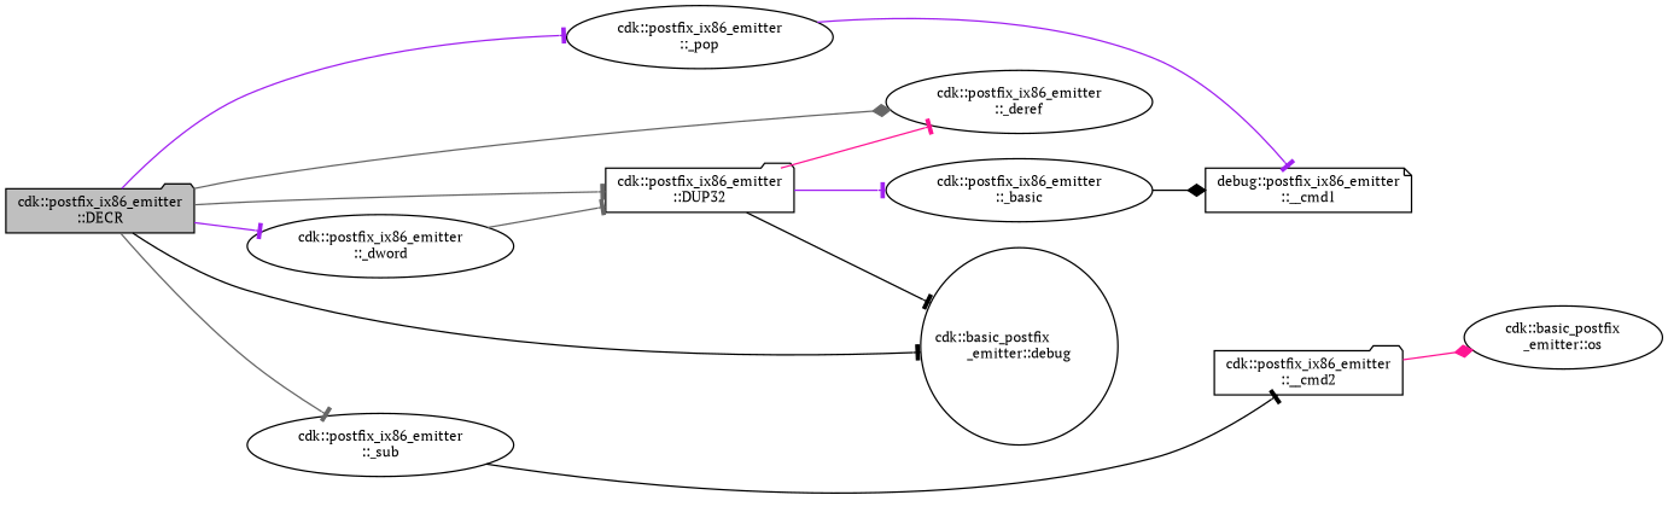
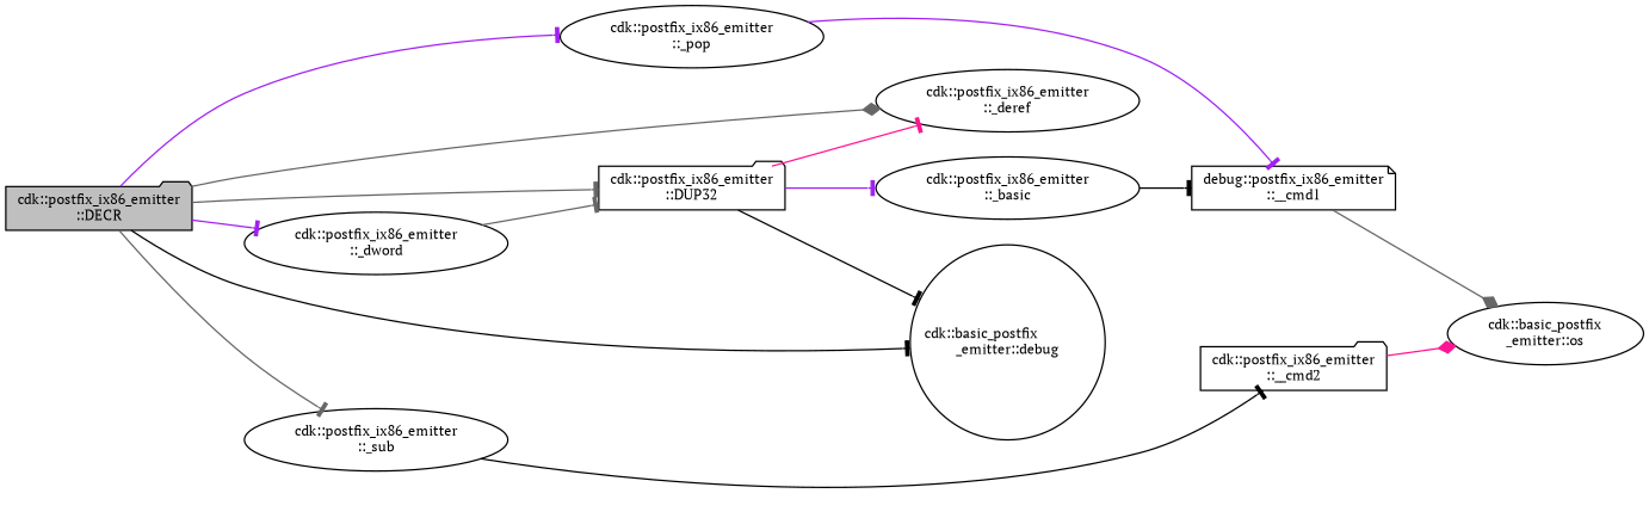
  digraph {
    fontname="PT Serif"
    rankdir=LR
    node [color=black fillcolor=white fontname="PT Serif" fontsize=10 shape=ellipse style=filled]
    edge [arrowhead=tee color=gray40 fontname="PT Serif" fontsize=10 labelfontname=Helvetica labelfontsize=10 style=solid]
    n1 [fillcolor=grey75 fontcolor=black height=0.2 label="cdk::postfix_ix86_emitter\l::DECR" shape=folder width=0.4]
    n2 [height=0.2 label="cdk::postfix_ix86_emitter\l::_deref" width=0.4]
    n3 [height=0.2 label="cdk::postfix_ix86_emitter\l::_dword" width=0.4]
    n4 [height=0.2 label="cdk::postfix_ix86_emitter\l::_pop" width=0.4]
    n5 [height=0.2 label="cdk::postfix_ix86_emitter\l::_sub" width=0.4]
    n6 [height=0.2 label="cdk::basic_postfix\l_emitter::debug" shape=circle width=0.4]
    n7 [height=0.2 label="cdk::postfix_ix86_emitter\l::DUP32" shape=folder width=0.4]
    n8 [height=0.2 label="debug::postfix_ix86_emitter\l::__cmd1" shape=note width=0.4]
    n9 [height=0.2 label="cdk::postfix_ix86_emitter\l::__cmd2" shape=folder width=0.4]
    n10 [height=0.2 label="cdk::postfix_ix86_emitter\l::_basic" width=0.4]
    n11 [height=0.2 label="cdk::basic_postfix\l_emitter::os" width=0.4]
    n1 -> n2 [arrowhead=diamond]
    n1 -> n3 [color=purple]
    n1 -> n4 [color=purple]
    n1 -> n5
    n1 -> n6 [color=black]
    n1 -> n7
    n3 -> n7
    n4 -> n8 [color=purple]
    n5 -> n9 [color=black]
    n7 -> n2 [color=deeppink]
    n7 -> n6 [color=black]
    n7 -> n10 [color=purple]
+   n8 -> n11 [arrowhead=diamond]
    n9 -> n11 [arrowhead=diamond color=deeppink]
-   n10 -> n8 [arrowhead=diamond color=black]
+   n10 -> n8 [color=black]
  }
